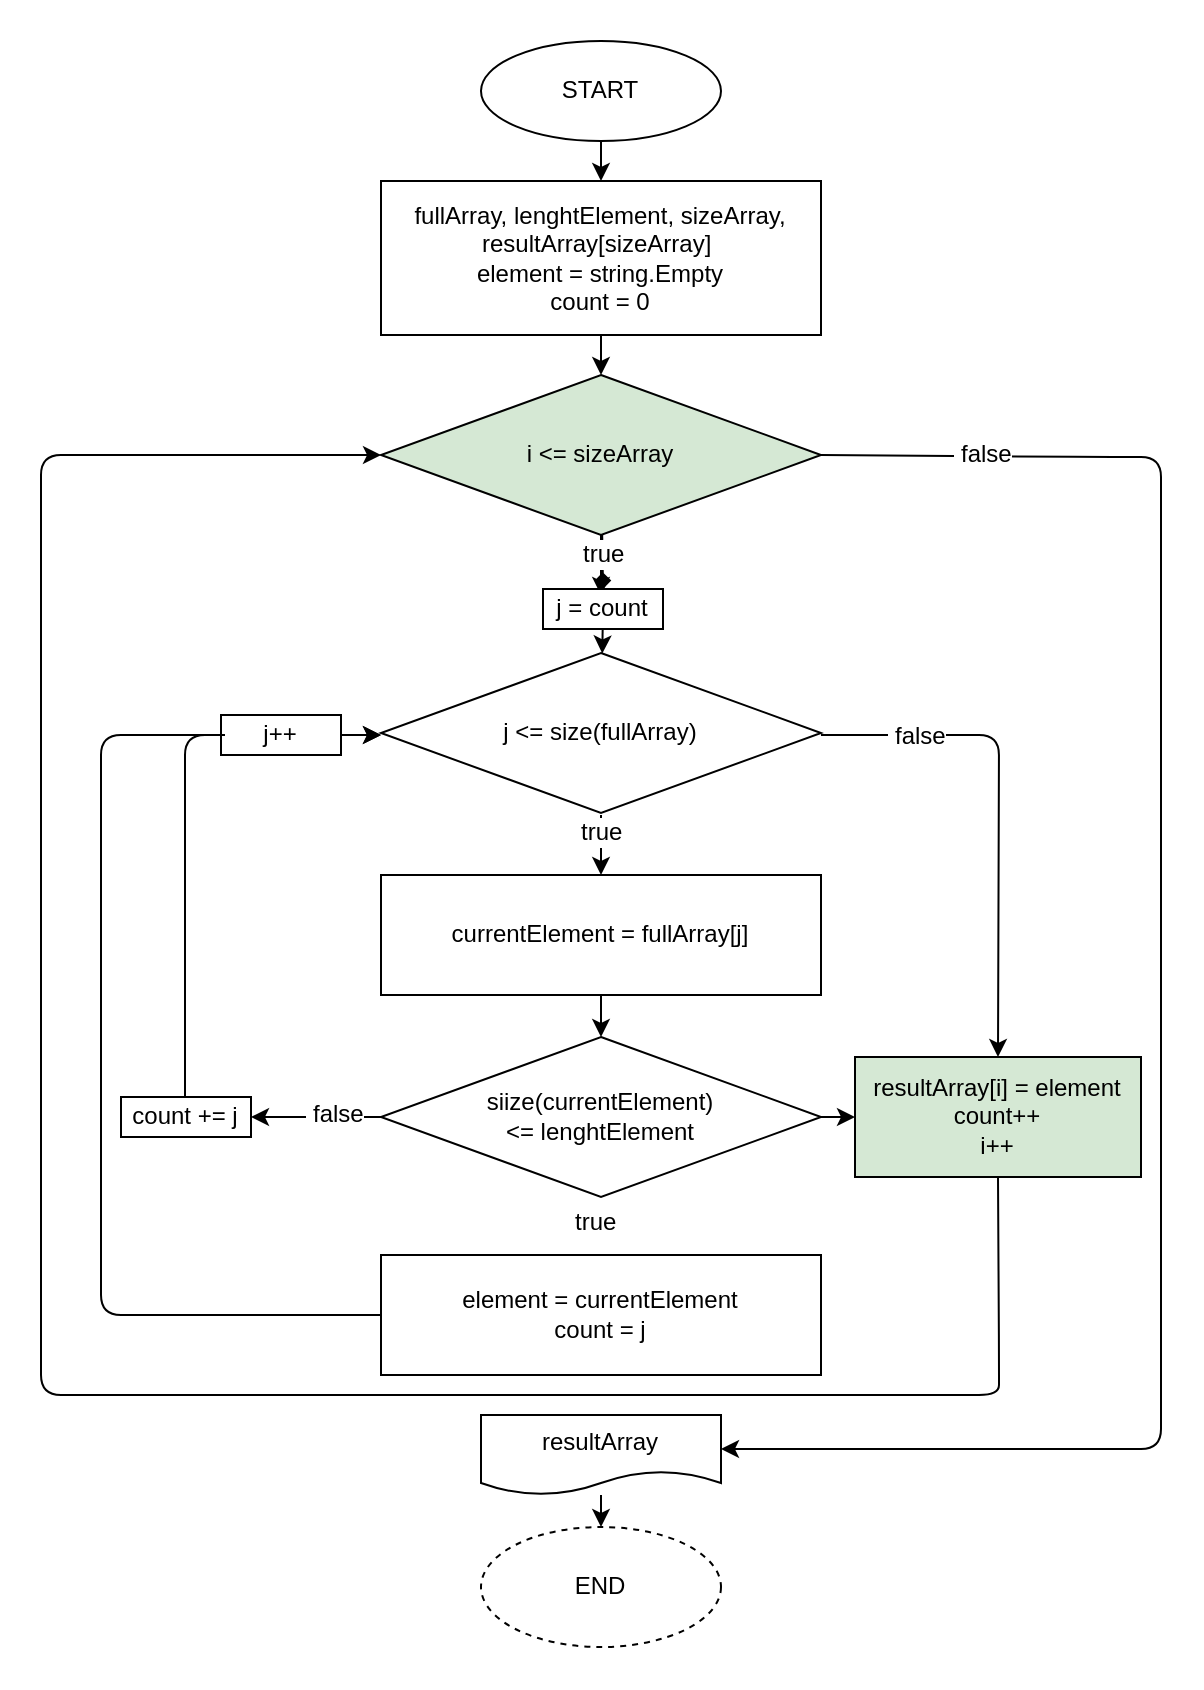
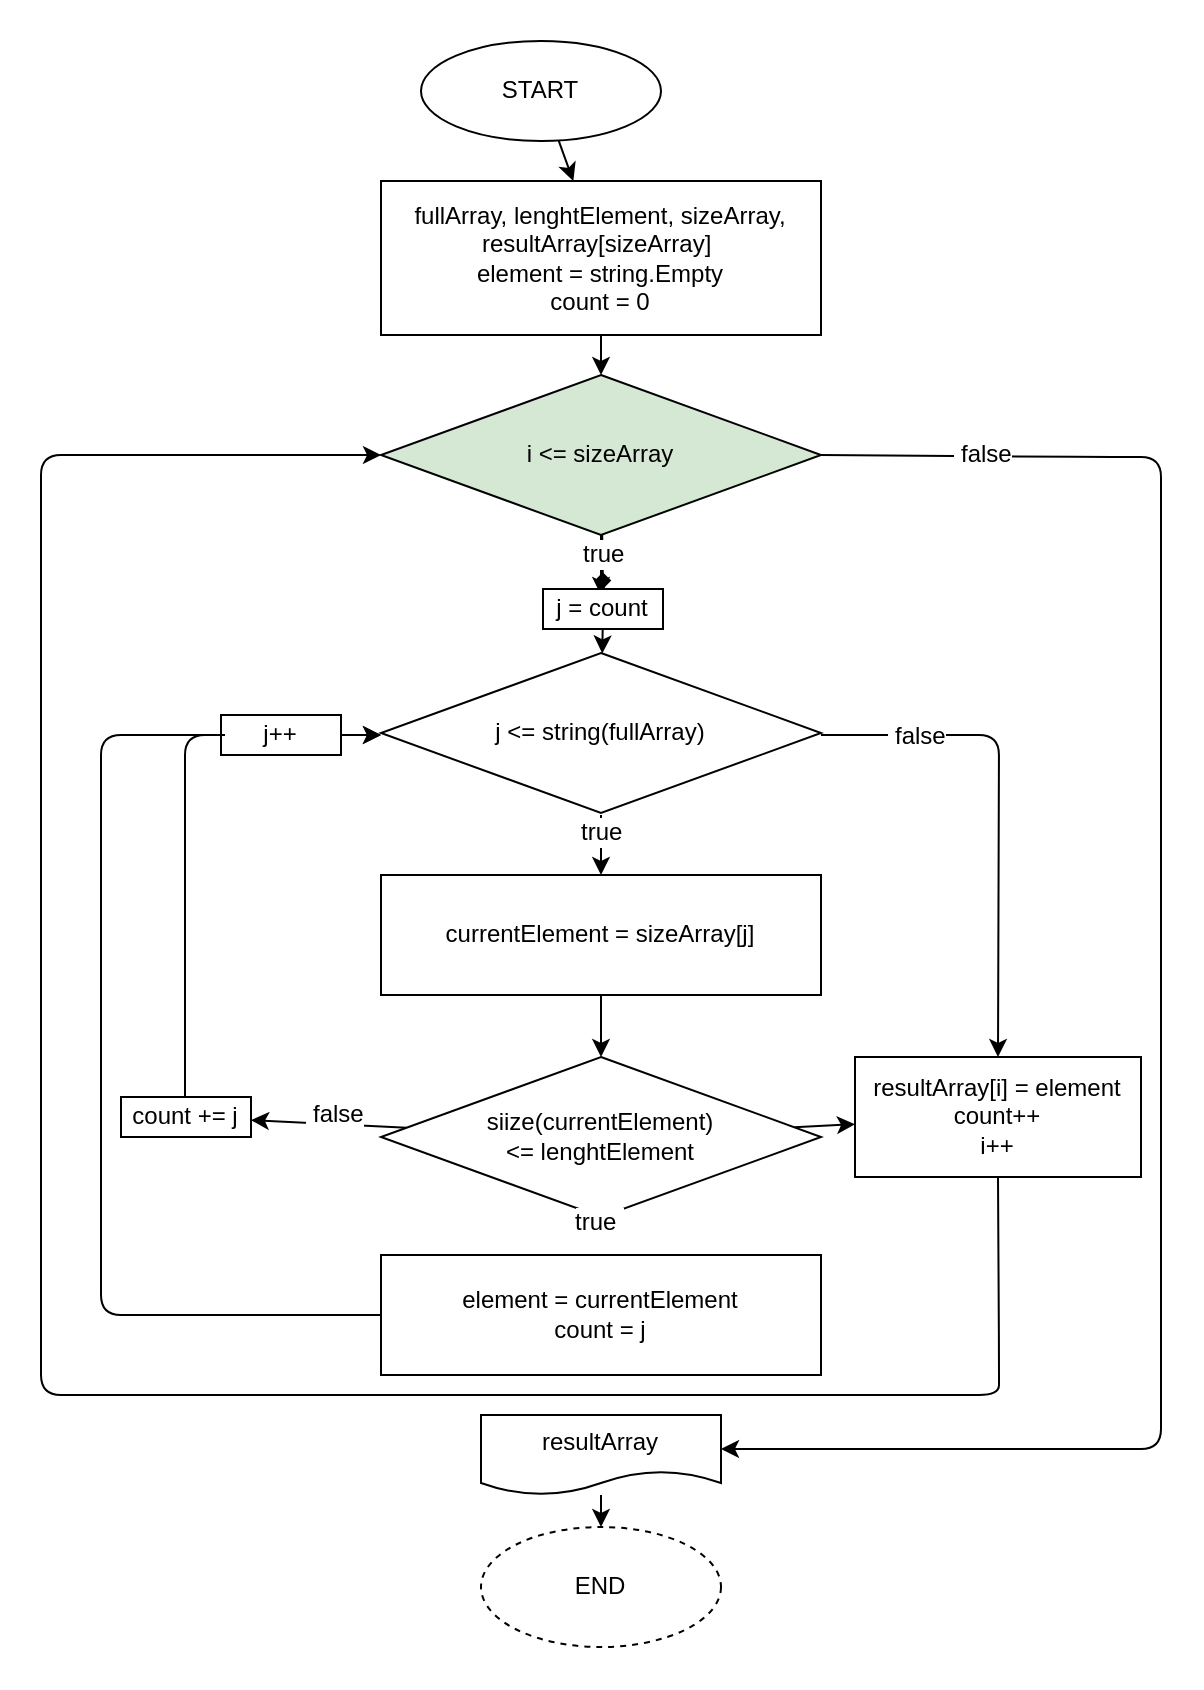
  <mxCell id="0" />
  <mxCell id="1" parent="0" />
  <mxCell id="2" value="" style="edgeStyle=none;html=1;" parent="1" source="3" target="5" edge="1"><mxGeometry relative="1" as="geometry" /></mxCell>
- <mxCell id="3" value="START" style="ellipse;whiteSpace=wrap;html=1;" parent="1" vertex="1"><mxGeometry x="240" y="20" width="120" height="50" as="geometry" /></mxCell>
+ <mxCell id="3" value="START" style="ellipse;whiteSpace=wrap;html=1;" parent="1" vertex="1"><mxGeometry x="210" y="20" width="120" height="50" as="geometry" /></mxCell>
  <mxCell id="4" value="" style="edgeStyle=none;html=1;fontSize=12;" parent="1" source="5" target="10" edge="1"><mxGeometry relative="1" as="geometry" /></mxCell>
  <mxCell id="5" value="fullArray, lenghtElement, sizeArray,&lt;br&gt;resultArray[sizeArray]&amp;nbsp;&lt;br&gt;element = string.Empty&lt;br&gt;count = 0" style="whiteSpace=wrap;html=1;" parent="1" vertex="1"><mxGeometry x="190" y="90" width="220" height="77" as="geometry" /></mxCell>
  <mxCell id="6" value="" style="edgeStyle=none;html=1;fontSize=12;startArrow=none;entryX=0.5;entryY=0;entryDx=0;entryDy=0;" parent="1" target="23" edge="1"><mxGeometry relative="1" as="geometry"><mxPoint x="300" y="407" as="sourcePoint" /></mxGeometry></mxCell>
  <mxCell id="7" value="" style="edgeStyle=none;html=1;fontSize=12;entryX=1;entryY=0.5;entryDx=0;entryDy=0;" parent="1" edge="1"><mxGeometry relative="1" as="geometry"><mxPoint x="360" y="724" as="targetPoint" /><Array as="points"><mxPoint x="546" y="228" /><mxPoint x="580" y="228" /><mxPoint x="580" y="724" /></Array><mxPoint x="410" y="227" as="sourcePoint" /></mxGeometry></mxCell>
  <mxCell id="8" value="&amp;nbsp;false" style="edgeLabel;html=1;align=center;verticalAlign=middle;resizable=0;points=[];fontSize=12;" parent="7" vertex="1" connectable="0"><mxGeometry x="-0.313" y="1" relative="1" as="geometry"><mxPoint x="-91" y="-135" as="offset" /></mxGeometry></mxCell>
  <mxCell id="9" value="" style="edgeStyle=none;html=1;fontFamily=Helvetica;" parent="1" source="10" edge="1"><mxGeometry relative="1" as="geometry"><mxPoint x="300" y="297" as="targetPoint" /></mxGeometry></mxCell>
  <mxCell id="10" value="i &amp;lt;= sizeArray" style="rhombus;whiteSpace=wrap;html=1;fillColor=#d5e8d4;" parent="1" vertex="1"><mxGeometry x="190" y="187" width="220" height="80" as="geometry" /></mxCell>
- <mxCell id="11" value="resultArray[i] = element&lt;br&gt;count++&lt;br&gt;i++" style="whiteSpace=wrap;html=1;fillColor=#d5e8d4;" parent="1" vertex="1"><mxGeometry x="427" y="528" width="143" height="60" as="geometry" /></mxCell>
+ <mxCell id="11" value="resultArray[i] = element&lt;br&gt;count++&lt;br&gt;i++" style="whiteSpace=wrap;html=1;" parent="1" vertex="1"><mxGeometry x="427" y="528" width="143" height="60" as="geometry" /></mxCell>
  <mxCell id="12" value="" style="edgeStyle=none;html=1;fontSize=12;" parent="1" source="13" target="14" edge="1"><mxGeometry relative="1" as="geometry" /></mxCell>
  <mxCell id="13" value="resultArray" style="shape=document;whiteSpace=wrap;html=1;boundedLbl=1;fontSize=12;" parent="1" vertex="1"><mxGeometry x="240" y="707" width="120" height="40" as="geometry" /></mxCell>
  <mxCell id="14" value="END" style="ellipse;whiteSpace=wrap;html=1;dashed=1;" parent="1" vertex="1"><mxGeometry x="240" y="763" width="120" height="60" as="geometry" /></mxCell>
  <mxCell id="15" value="" style="edgeStyle=none;html=1;fontFamily=Helvetica;" parent="1" source="17" target="11" edge="1"><mxGeometry relative="1" as="geometry" /></mxCell>
  <mxCell id="16" value="" style="edgeStyle=none;html=1;fontFamily=Helvetica;" parent="1" source="17" target="30" edge="1"><mxGeometry relative="1" as="geometry" /></mxCell>
- <mxCell id="17" value="siize(currentElement) &lt;br&gt;&amp;lt;= lenghtElement" style="rhombus;whiteSpace=wrap;html=1;" parent="1" vertex="1"><mxGeometry x="190" y="518" width="220" height="80" as="geometry" /></mxCell>
+ <mxCell id="17" value="siize(currentElement) &lt;br&gt;&amp;lt;= lenghtElement" style="rhombus;whiteSpace=wrap;html=1;" parent="1" vertex="1"><mxGeometry x="190" y="528" width="220" height="80" as="geometry" /></mxCell>
  <mxCell id="18" style="edgeStyle=none;html=1;fontFamily=Helvetica;exitX=0.5;exitY=1;exitDx=0;exitDy=0;" parent="1" source="11" edge="1"><mxGeometry relative="1" as="geometry"><mxPoint x="190" y="227" as="targetPoint" /><Array as="points"><mxPoint x="499" y="677" /><mxPoint x="499" y="697" /><mxPoint x="20" y="697" /><mxPoint x="20" y="677" /><mxPoint x="20" y="227" /></Array></mxGeometry></mxCell>
  <mxCell id="19" style="edgeStyle=none;html=1;fontFamily=Helvetica;exitX=1;exitY=0.5;exitDx=0;exitDy=0;entryX=0.5;entryY=0;entryDx=0;entryDy=0;" parent="1" target="11" edge="1"><mxGeometry relative="1" as="geometry"><mxPoint x="410" y="367" as="sourcePoint" /><Array as="points"><mxPoint x="499" y="367" /></Array></mxGeometry></mxCell>
- <mxCell id="20" value="j &amp;lt;= size(fullArray)" style="rhombus;whiteSpace=wrap;html=1;" parent="1" vertex="1"><mxGeometry x="190" y="326" width="220" height="80" as="geometry" /></mxCell>
+ <mxCell id="20" value="j &amp;lt;= string(fullArray)" style="rhombus;whiteSpace=wrap;html=1;" parent="1" vertex="1"><mxGeometry x="190" y="326" width="220" height="80" as="geometry" /></mxCell>
  <mxCell id="21" value="" style="edgeStyle=none;html=1;fontSize=12;endArrow=diamond;entryX=0.5;entryY=0;entryDx=0;entryDy=0;" parent="1" source="10" target="36" edge="1"><mxGeometry relative="1" as="geometry"><mxPoint x="306" y="267" as="sourcePoint" /><mxPoint x="306" y="697" as="targetPoint" /></mxGeometry></mxCell>
  <mxCell id="22" value="" style="edgeStyle=none;html=1;fontFamily=Helvetica;" parent="1" source="23" target="17" edge="1"><mxGeometry relative="1" as="geometry" /></mxCell>
- <mxCell id="23" value="currentElement = fullArray[j]" style="whiteSpace=wrap;html=1;" parent="1" vertex="1"><mxGeometry x="190" y="437" width="220" height="60" as="geometry" /></mxCell>
+ <mxCell id="23" value="currentElement = sizeArray[j]" style="whiteSpace=wrap;html=1;" parent="1" vertex="1"><mxGeometry x="190" y="437" width="220" height="60" as="geometry" /></mxCell>
  <mxCell id="24" value="true&amp;nbsp;" style="edgeLabel;html=1;align=center;verticalAlign=middle;resizable=0;points=[];fontSize=12;" parent="1" vertex="1" connectable="0"><mxGeometry x="314" y="143" as="geometry"><mxPoint x="-12" y="133" as="offset" /></mxGeometry></mxCell>
  <mxCell id="25" value="true&amp;nbsp;" style="edgeLabel;html=1;align=center;verticalAlign=middle;resizable=0;points=[];fontSize=12;" parent="1" vertex="1" connectable="0"><mxGeometry x="230" y="247" as="geometry"><mxPoint x="71" y="168" as="offset" /></mxGeometry></mxCell>
  <mxCell id="26" style="edgeStyle=none;html=1;fontFamily=Helvetica;exitX=0;exitY=0.5;exitDx=0;exitDy=0;" parent="1" source="27" edge="1"><mxGeometry relative="1" as="geometry"><mxPoint x="190" y="367" as="targetPoint" /><Array as="points"><mxPoint x="50" y="657" /><mxPoint x="50" y="367" /></Array></mxGeometry></mxCell>
  <mxCell id="27" value="element = currentElement&lt;br&gt;count = j" style="whiteSpace=wrap;html=1;" parent="1" vertex="1"><mxGeometry x="190" y="627" width="220" height="60" as="geometry" /></mxCell>
  <mxCell id="28" value="true&amp;nbsp;" style="edgeLabel;html=1;align=center;verticalAlign=middle;resizable=0;points=[];fontSize=12;" parent="1" vertex="1" connectable="0"><mxGeometry x="310" y="477" as="geometry"><mxPoint x="-12" y="133" as="offset" /></mxGeometry></mxCell>
  <mxCell id="29" style="edgeStyle=none;html=1;entryX=0;entryY=0.5;entryDx=0;entryDy=0;fontFamily=Helvetica;startArrow=none;" parent="1" source="33" edge="1"><mxGeometry relative="1" as="geometry"><mxPoint x="190" y="367" as="targetPoint" /><Array as="points" /></mxGeometry></mxCell>
  <mxCell id="30" value="count += j" style="whiteSpace=wrap;html=1;" parent="1" vertex="1"><mxGeometry x="60" y="548" width="65" height="20" as="geometry" /></mxCell>
  <mxCell id="31" value="&amp;nbsp;false" style="edgeLabel;html=1;align=center;verticalAlign=middle;resizable=0;points=[];fontSize=12;" parent="1" vertex="1" connectable="0"><mxGeometry x="169.003" y="557.999" as="geometry"><mxPoint x="-3" y="-1" as="offset" /></mxGeometry></mxCell>
  <mxCell id="32" value="&amp;nbsp;false" style="edgeLabel;html=1;align=center;verticalAlign=middle;resizable=0;points=[];fontSize=12;" parent="1" vertex="1" connectable="0"><mxGeometry x="170.003" y="571.999" as="geometry"><mxPoint x="287" y="-204" as="offset" /></mxGeometry></mxCell>
  <mxCell id="33" value="j++" style="whiteSpace=wrap;html=1;" parent="1" vertex="1"><mxGeometry x="110" y="357" width="60" height="20" as="geometry" /></mxCell>
  <mxCell id="34" value="" style="edgeStyle=none;html=1;entryX=0;entryY=0.5;entryDx=0;entryDy=0;fontFamily=Helvetica;endArrow=none;" parent="1" edge="1"><mxGeometry relative="1" as="geometry"><mxPoint x="92" y="548" as="sourcePoint" /><mxPoint x="112" y="367" as="targetPoint" /><Array as="points"><mxPoint x="92" y="367" /></Array></mxGeometry></mxCell>
  <mxCell id="35" value="" style="edgeStyle=none;html=1;fontFamily=Helvetica;" parent="1" source="36" target="20" edge="1"><mxGeometry relative="1" as="geometry" /></mxCell>
  <mxCell id="36" value="j = count" style="whiteSpace=wrap;html=1;" parent="1" vertex="1"><mxGeometry x="271" y="294" width="60" height="20" as="geometry" /></mxCell>
